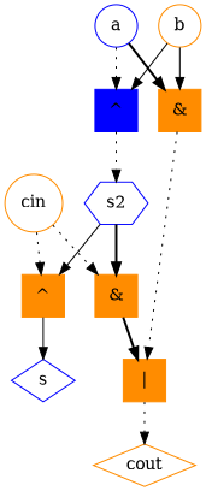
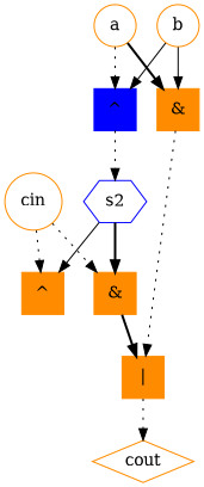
  digraph {
    rankdir=TB
    node [color=darkorange shape=square]
    edge [style=dotted]
    n1 [label=cin shape=circle]
    n2 [label="^" style=filled]
    n3 [label="&" style=filled]
-   n4 [color=blue label=s shape=diamond]
    n5 [label="|" style=filled]
-   n6 [color=blue label=a shape=circle]
+   n6 [label=a shape=circle]
    n7 [color=blue label="^" style=filled]
    n8 [label="&" style=filled]
    n9 [color=blue label=s2 shape=hexagon]
    n10 [label=b shape=circle]
    n11 [label=cout shape=diamond]
    n1 -> n2
    n1 -> n3
-   n2 -> n4 [style=solid]
    n3 -> n5 [style=bold]
    n5 -> n11
    n6 -> n7
    n6 -> n8 [style=bold]
    n7 -> n9
    n8 -> n5
    n9 -> n2 [style=solid]
    n9 -> n3 [style=bold]
    n10 -> n7 [style=solid]
    n10 -> n8 [style=solid]
  }
